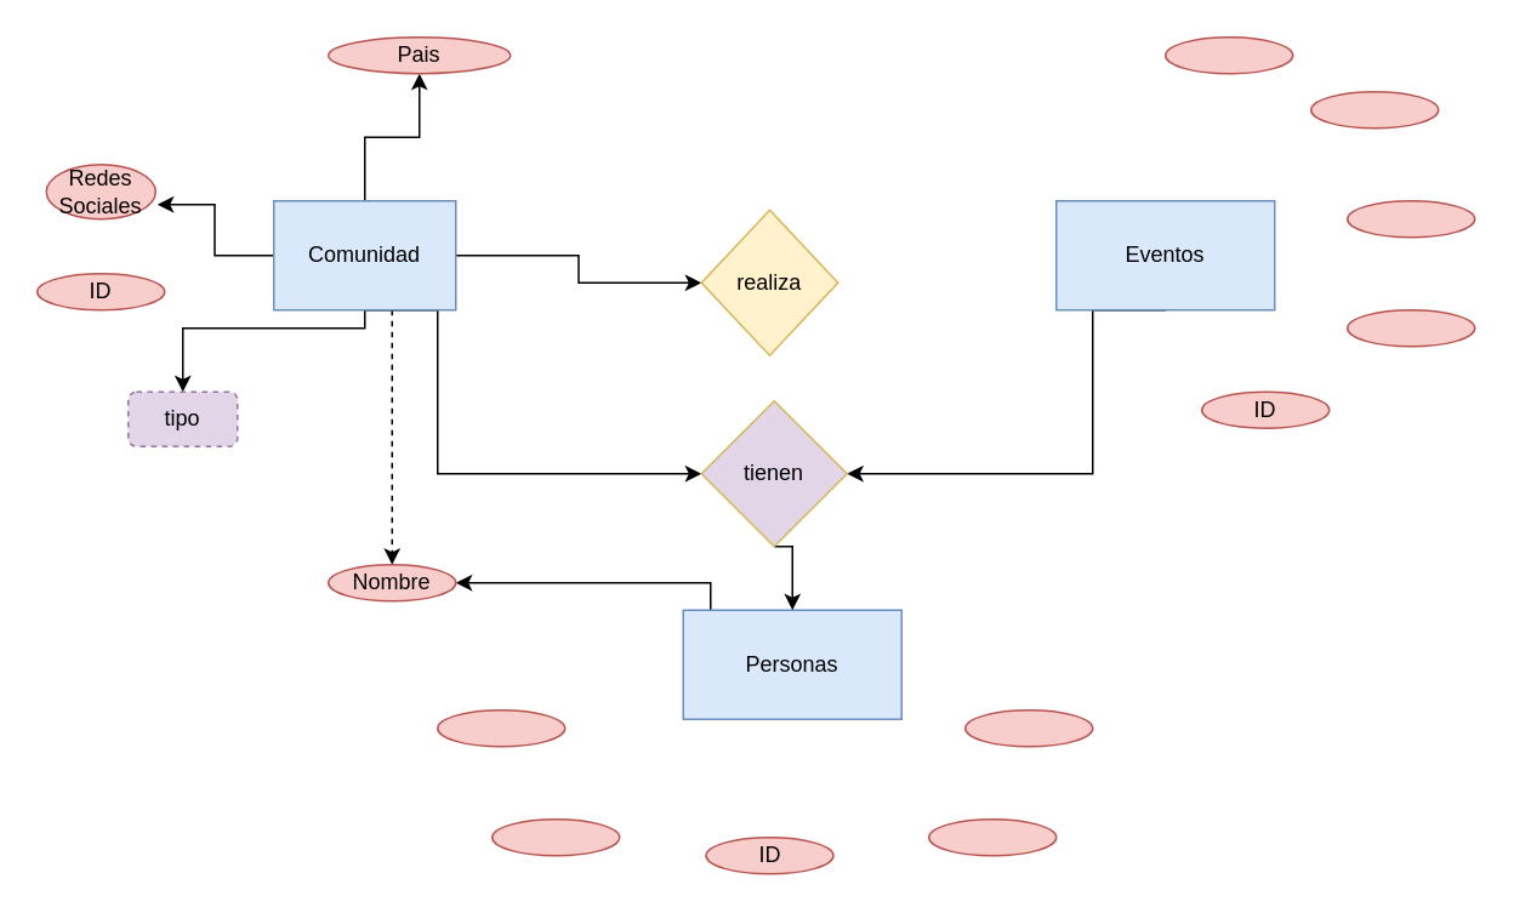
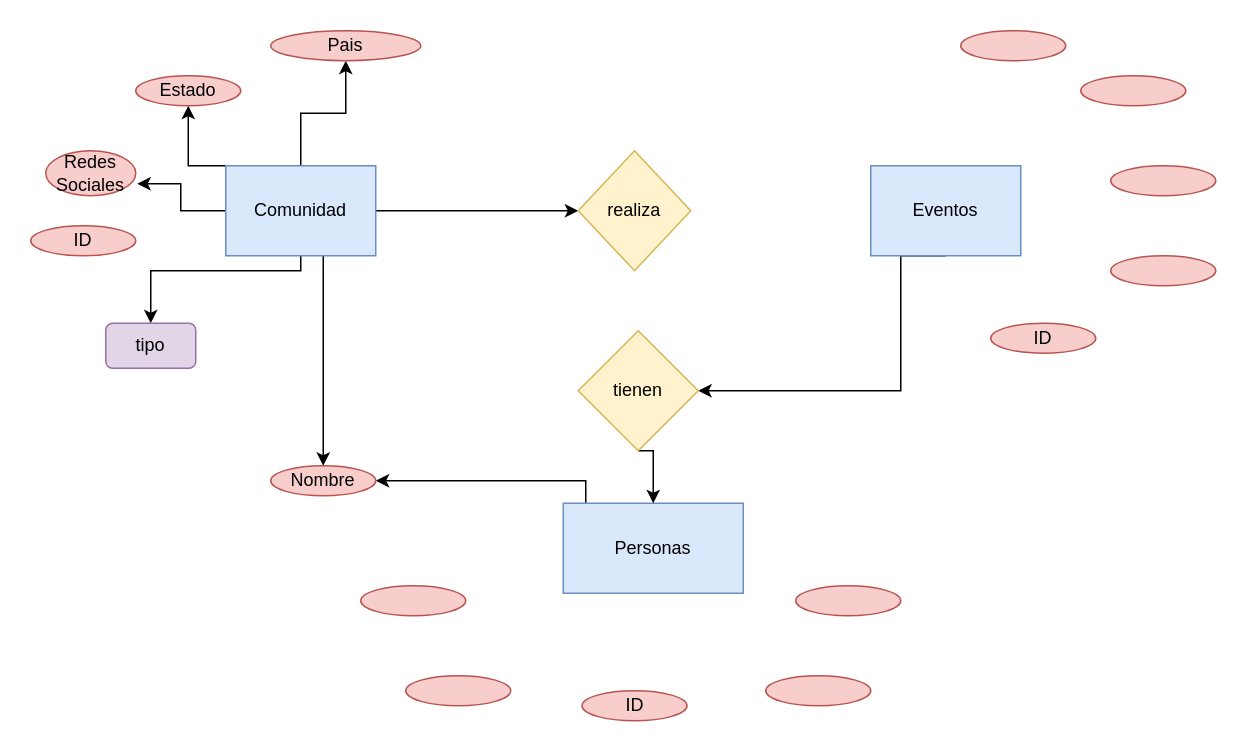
  <mxCell id="0" />
  <mxCell id="1" parent="0" />
- <mxCell id="2" style="edgeStyle=orthogonalEdgeStyle;rounded=0;orthogonalLoop=1;jettySize=auto;html=1;exitX=0.5;exitY=1;exitDx=0;exitDy=0;entryX=0;entryY=0.5;entryDx=0;entryDy=0;" edge="1" parent="1" source="9" target="16"><mxGeometry relative="1" as="geometry"><Array as="points"><mxPoint x="240" y="170" /><mxPoint x="240" y="260" /></Array></mxGeometry></mxCell>
  <mxCell id="3" style="edgeStyle=orthogonalEdgeStyle;rounded=0;orthogonalLoop=1;jettySize=auto;html=1;entryX=0;entryY=0.5;entryDx=0;entryDy=0;" edge="1" parent="1" source="9" target="14"><mxGeometry relative="1" as="geometry" /></mxCell>
  <mxCell id="4" value="" style="edgeStyle=orthogonalEdgeStyle;rounded=0;orthogonalLoop=1;jettySize=auto;html=1;" edge="1" parent="1" source="9" target="17"><mxGeometry relative="1" as="geometry" /></mxCell>
+ <mxCell id="5" style="edgeStyle=orthogonalEdgeStyle;rounded=0;orthogonalLoop=1;jettySize=auto;html=1;entryX=0.5;entryY=1;entryDx=0;entryDy=0;" edge="1" parent="1" source="9" target="19"><mxGeometry relative="1" as="geometry"><Array as="points"><mxPoint x="125" y="110" /></Array></mxGeometry></mxCell>
  <mxCell id="6" style="edgeStyle=orthogonalEdgeStyle;rounded=0;orthogonalLoop=1;jettySize=auto;html=1;entryX=1.017;entryY=0.733;entryDx=0;entryDy=0;entryPerimeter=0;" edge="1" parent="1" source="9" target="18"><mxGeometry relative="1" as="geometry"><mxPoint x="190" y="90" as="targetPoint" /></mxGeometry></mxCell>
- <mxCell id="7" value="" style="edgeStyle=orthogonalEdgeStyle;rounded=0;orthogonalLoop=1;jettySize=auto;html=1;dashed=1;" edge="1" parent="1" source="9" target="27"><mxGeometry relative="1" as="geometry"><Array as="points"><mxPoint x="215" y="210" /><mxPoint x="215" y="210" /></Array></mxGeometry></mxCell>
+ <mxCell id="7" value="" style="edgeStyle=orthogonalEdgeStyle;rounded=0;orthogonalLoop=1;jettySize=auto;html=1;" edge="1" parent="1" source="9" target="27"><mxGeometry relative="1" as="geometry"><Array as="points"><mxPoint x="215" y="210" /><mxPoint x="215" y="210" /></Array></mxGeometry></mxCell>
  <mxCell id="8" style="edgeStyle=orthogonalEdgeStyle;rounded=0;orthogonalLoop=1;jettySize=auto;html=1;entryX=0.5;entryY=0;entryDx=0;entryDy=0;" edge="1" parent="1" source="9" target="31"><mxGeometry relative="1" as="geometry"><Array as="points"><mxPoint x="200" y="180" /><mxPoint x="100" y="180" /></Array></mxGeometry></mxCell>
  <mxCell id="9" value="Comunidad" style="rounded=0;whiteSpace=wrap;html=1;fillColor=#dae8fc;strokeColor=#6c8ebf;" vertex="1" parent="1"><mxGeometry x="150" y="110" width="100" height="60" as="geometry" /></mxCell>
  <mxCell id="10" style="edgeStyle=orthogonalEdgeStyle;rounded=0;orthogonalLoop=1;jettySize=auto;html=1;exitX=0.5;exitY=1;exitDx=0;exitDy=0;entryX=1;entryY=0.5;entryDx=0;entryDy=0;" edge="1" parent="1" source="11" target="16"><mxGeometry relative="1" as="geometry"><Array as="points"><mxPoint x="600" y="170" /><mxPoint x="600" y="260" /></Array></mxGeometry></mxCell>
- <mxCell id="11" value="Eventos" style="rounded=0;whiteSpace=wrap;html=1;fillColor=#dae8fc;strokeColor=#6c8ebf;" vertex="1" parent="1"><mxGeometry x="580" y="110" width="120" height="60" as="geometry" /></mxCell>
+ <mxCell id="11" value="Eventos" style="rounded=0;whiteSpace=wrap;html=1;fillColor=#dae8fc;strokeColor=#6c8ebf;" vertex="1" parent="1"><mxGeometry x="580" y="110" width="100" height="60" as="geometry" /></mxCell>
  <mxCell id="12" style="edgeStyle=orthogonalEdgeStyle;rounded=0;orthogonalLoop=1;jettySize=auto;html=1;entryX=1;entryY=0.5;entryDx=0;entryDy=0;" edge="1" parent="1" source="13" target="27"><mxGeometry relative="1" as="geometry"><mxPoint x="340" y="380" as="targetPoint" /><Array as="points"><mxPoint x="390" y="320" /></Array></mxGeometry></mxCell>
  <mxCell id="13" value="Personas" style="rounded=0;whiteSpace=wrap;html=1;fillColor=#dae8fc;strokeColor=#6c8ebf;" vertex="1" parent="1"><mxGeometry x="375" y="335" width="120" height="60" as="geometry" /></mxCell>
- <mxCell id="14" value="realiza" style="rhombus;whiteSpace=wrap;html=1;fillColor=#fff2cc;strokeColor=#d6b656;" vertex="1" parent="1"><mxGeometry x="385" y="115" width="75" height="80" as="geometry" /></mxCell>
+ <mxCell id="14" value="realiza" style="rhombus;whiteSpace=wrap;html=1;fillColor=#fff2cc;strokeColor=#d6b656;" vertex="1" parent="1"><mxGeometry x="385" y="100" width="75" height="80" as="geometry" /></mxCell>
  <mxCell id="15" style="edgeStyle=orthogonalEdgeStyle;rounded=0;orthogonalLoop=1;jettySize=auto;html=1;exitX=0.5;exitY=1;exitDx=0;exitDy=0;entryX=0.5;entryY=0;entryDx=0;entryDy=0;" edge="1" parent="1" source="16" target="13"><mxGeometry relative="1" as="geometry" /></mxCell>
- <mxCell id="16" value="tienen" style="rhombus;whiteSpace=wrap;html=1;fillColor=#e1d5e7;strokeColor=#d6b656;" vertex="1" parent="1"><mxGeometry x="385" y="220" width="80" height="80" as="geometry" /></mxCell>
+ <mxCell id="16" value="tienen" style="rhombus;whiteSpace=wrap;html=1;fillColor=#fff2cc;strokeColor=#d6b656;" vertex="1" parent="1"><mxGeometry x="385" y="220" width="80" height="80" as="geometry" /></mxCell>
  <mxCell id="17" value="Pais" style="ellipse;whiteSpace=wrap;html=1;fillColor=#f8cecc;strokeColor=#b85450;" vertex="1" parent="1"><mxGeometry x="180" y="20" width="100" height="20" as="geometry" /></mxCell>
- <mxCell id="18" value="Redes Sociales" style="ellipse;whiteSpace=wrap;html=1;fillColor=#f8cecc;strokeColor=#b85450;" vertex="1" parent="1"><mxGeometry x="25" y="90" width="60" height="30" as="geometry" /></mxCell>
+ <mxCell id="18" value="Redes Sociales" style="ellipse;whiteSpace=wrap;html=1;fillColor=#f8cecc;strokeColor=#b85450;" vertex="1" parent="1"><mxGeometry x="30" y="100" width="60" height="30" as="geometry" /></mxCell>
+ <mxCell id="19" value="Estado" style="ellipse;whiteSpace=wrap;html=1;fillColor=#f8cecc;strokeColor=#b85450;" vertex="1" parent="1"><mxGeometry x="90" y="50" width="70" height="20" as="geometry" /></mxCell>
  <mxCell id="20" value="ID" style="ellipse;whiteSpace=wrap;html=1;fillColor=#f8cecc;strokeColor=#b85450;" vertex="1" parent="1"><mxGeometry x="387.5" y="460" width="70" height="20" as="geometry" /></mxCell>
  <mxCell id="21" value="" style="ellipse;whiteSpace=wrap;html=1;fillColor=#f8cecc;strokeColor=#b85450;" vertex="1" parent="1"><mxGeometry x="270" y="450" width="70" height="20" as="geometry" /></mxCell>
  <mxCell id="22" value="" style="ellipse;whiteSpace=wrap;html=1;fillColor=#f8cecc;strokeColor=#b85450;" vertex="1" parent="1"><mxGeometry x="720" y="50" width="70" height="20" as="geometry" /></mxCell>
  <mxCell id="23" value="" style="ellipse;whiteSpace=wrap;html=1;fillColor=#f8cecc;strokeColor=#b85450;" vertex="1" parent="1"><mxGeometry x="640" y="20" width="70" height="20" as="geometry" /></mxCell>
  <mxCell id="24" value="" style="ellipse;whiteSpace=wrap;html=1;fillColor=#f8cecc;strokeColor=#b85450;" vertex="1" parent="1"><mxGeometry x="240" y="390" width="70" height="20" as="geometry" /></mxCell>
  <mxCell id="25" value="" style="ellipse;whiteSpace=wrap;html=1;fillColor=#f8cecc;strokeColor=#b85450;" vertex="1" parent="1"><mxGeometry x="510" y="450" width="70" height="20" as="geometry" /></mxCell>
  <mxCell id="26" value="" style="ellipse;whiteSpace=wrap;html=1;fillColor=#f8cecc;strokeColor=#b85450;" vertex="1" parent="1"><mxGeometry x="530" y="390" width="70" height="20" as="geometry" /></mxCell>
  <mxCell id="27" value="Nombre" style="ellipse;whiteSpace=wrap;html=1;fillColor=#f8cecc;strokeColor=#b85450;" vertex="1" parent="1"><mxGeometry x="180" y="310" width="70" height="20" as="geometry" /></mxCell>
  <mxCell id="28" value="ID" style="ellipse;whiteSpace=wrap;html=1;fillColor=#f8cecc;strokeColor=#b85450;" vertex="1" parent="1"><mxGeometry x="660" y="215" width="70" height="20" as="geometry" /></mxCell>
  <mxCell id="29" value="" style="ellipse;whiteSpace=wrap;html=1;fillColor=#f8cecc;strokeColor=#b85450;" vertex="1" parent="1"><mxGeometry x="740" y="170" width="70" height="20" as="geometry" /></mxCell>
  <mxCell id="30" value="" style="ellipse;whiteSpace=wrap;html=1;fillColor=#f8cecc;strokeColor=#b85450;" vertex="1" parent="1"><mxGeometry x="740" y="110" width="70" height="20" as="geometry" /></mxCell>
- <mxCell id="31" value="tipo" style="rounded=1;whiteSpace=wrap;html=1;fillColor=#e1d5e7;strokeColor=#9673a6;dashed=1;" vertex="1" parent="1"><mxGeometry x="70" y="215" width="60" height="30" as="geometry" /></mxCell>
+ <mxCell id="31" value="tipo" style="rounded=1;whiteSpace=wrap;html=1;fillColor=#e1d5e7;strokeColor=#9673a6;" vertex="1" parent="1"><mxGeometry x="70" y="215" width="60" height="30" as="geometry" /></mxCell>
  <mxCell id="32" value="ID" style="ellipse;whiteSpace=wrap;html=1;fillColor=#f8cecc;strokeColor=#b85450;" vertex="1" parent="1"><mxGeometry x="20" y="150" width="70" height="20" as="geometry" /></mxCell>
